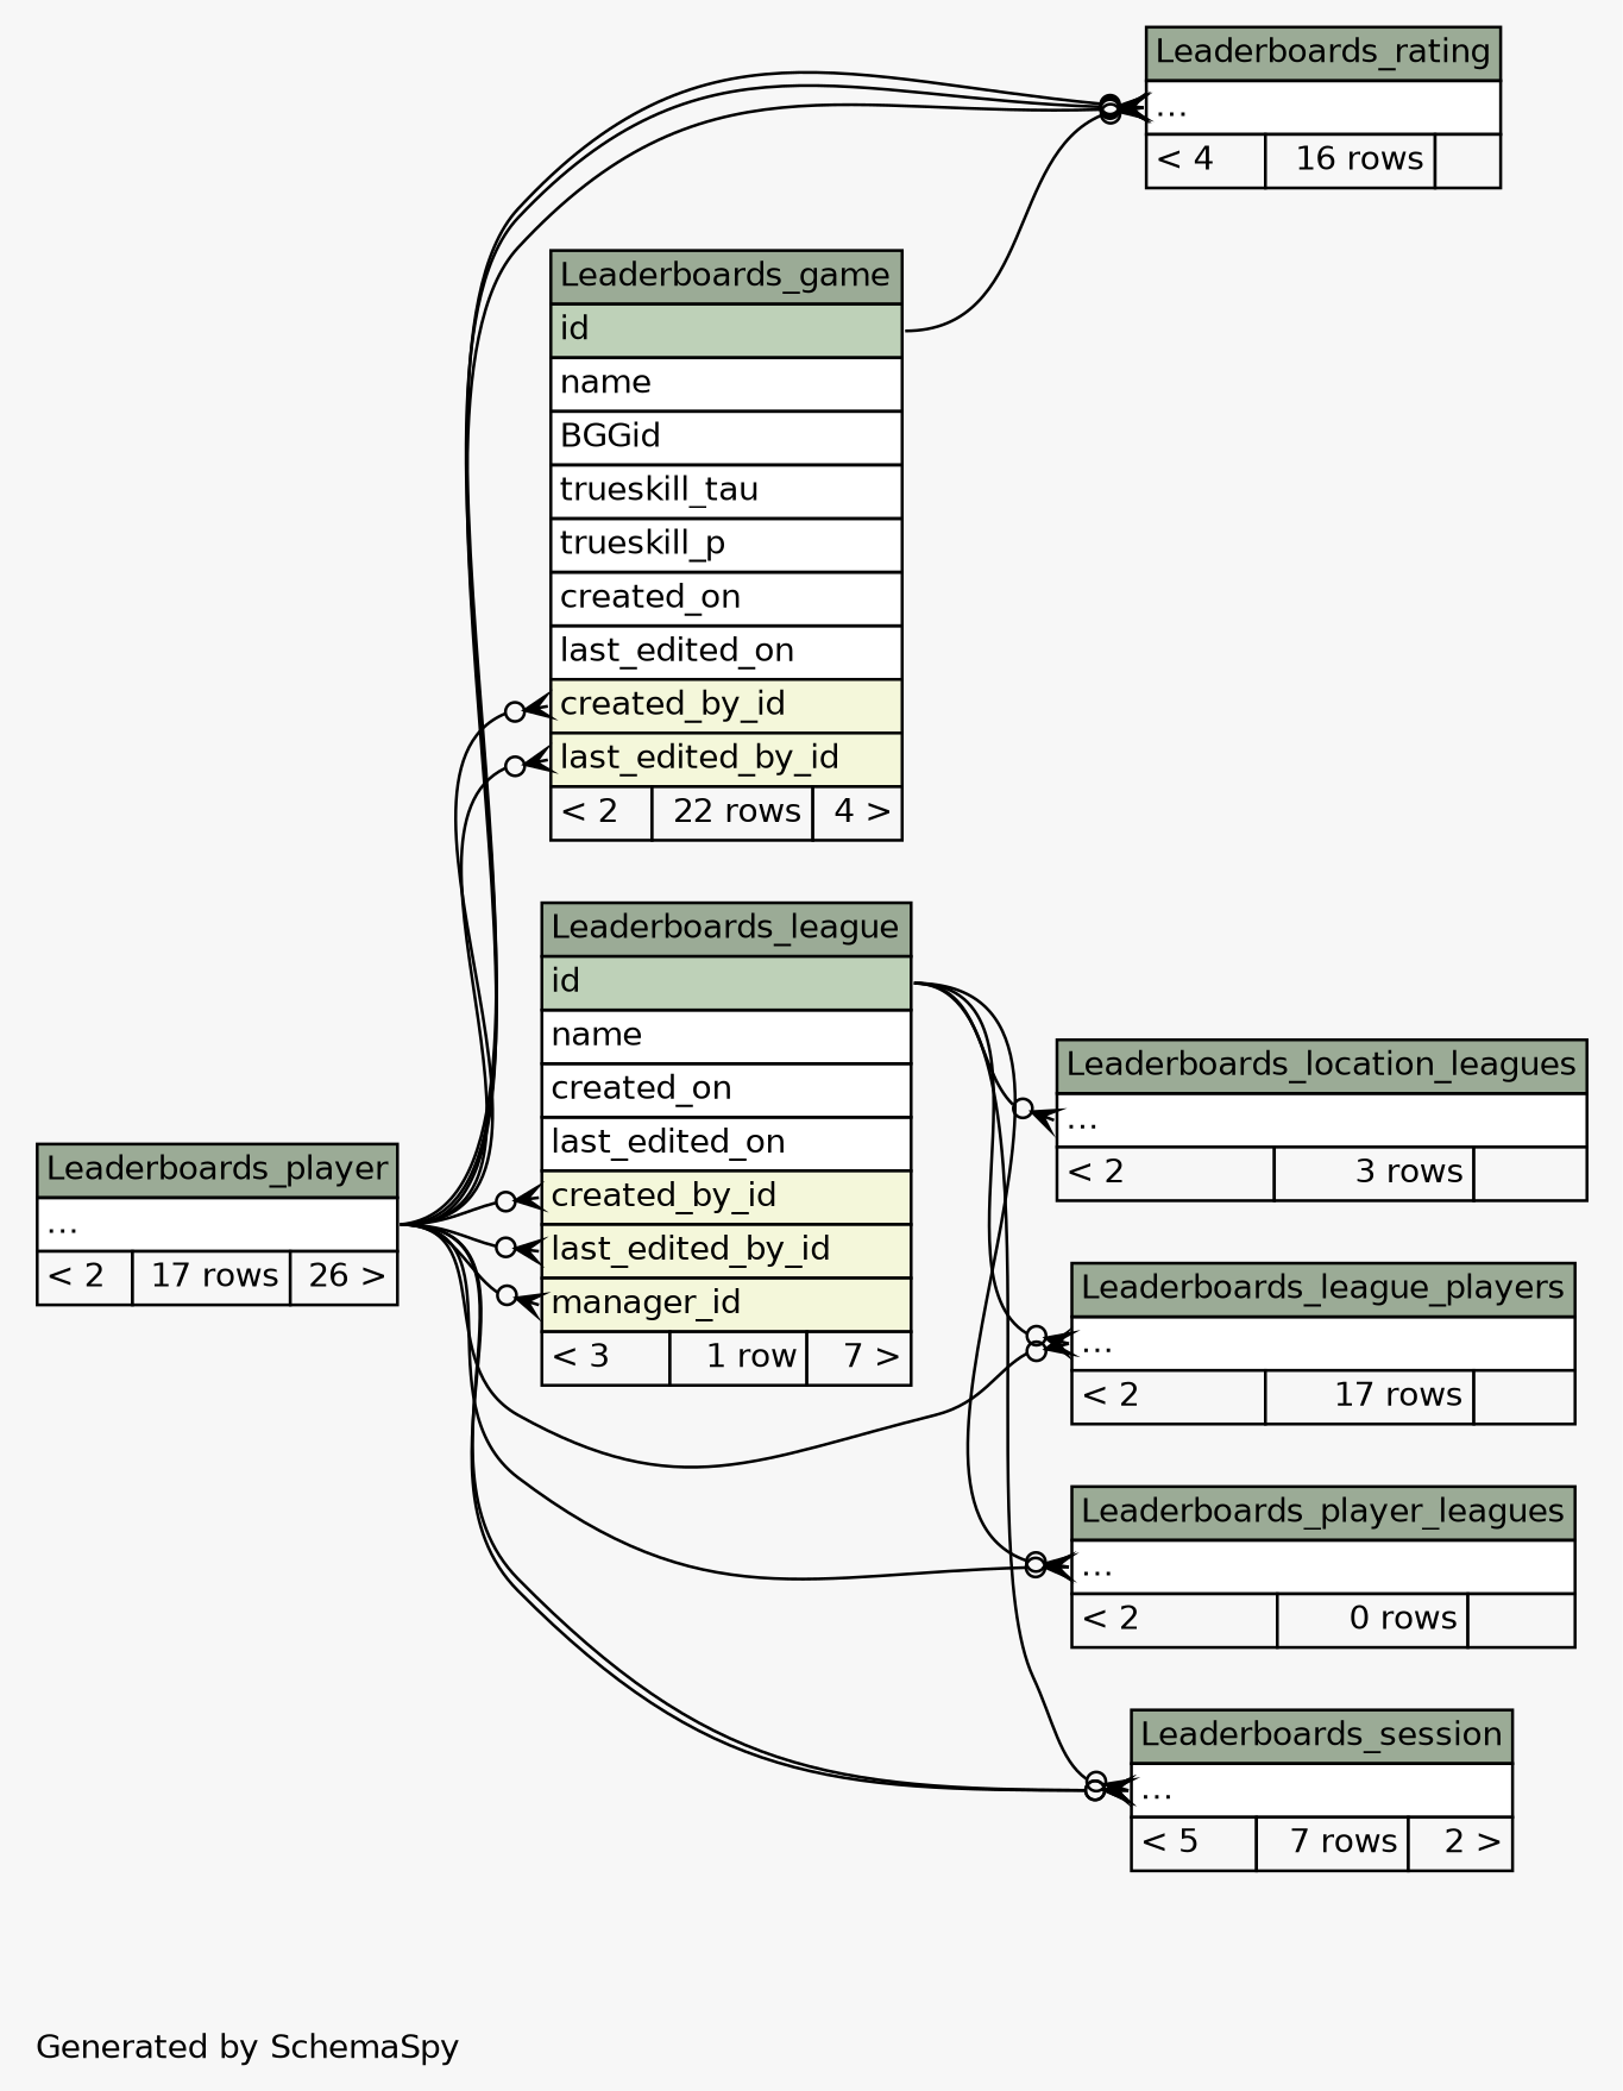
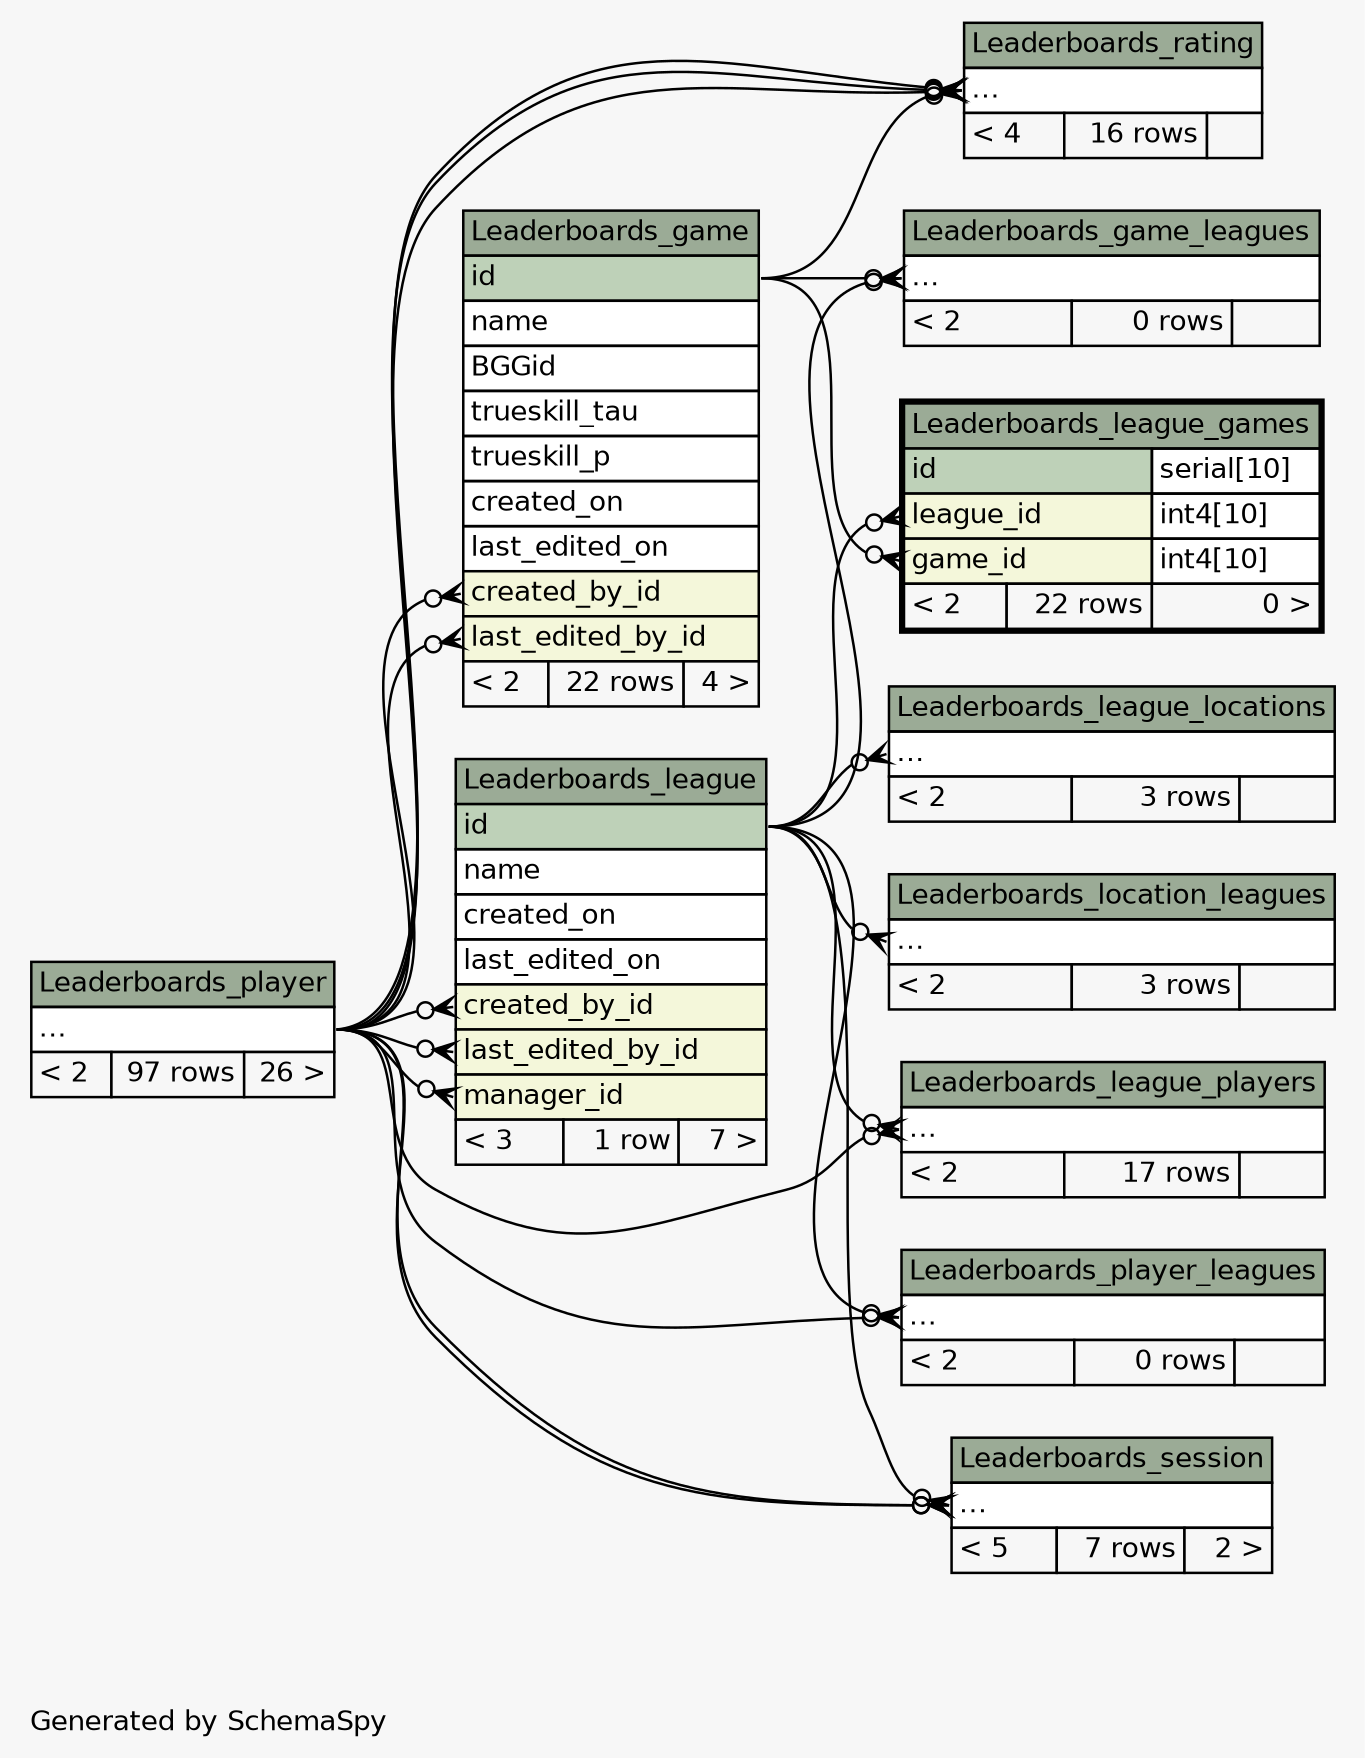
  digraph {
    bgcolor="#f7f7f7"
    fontname=Helvetica
    fontsize=11
    label="\nGenerated by SchemaSpy"
    labeljust=l
    nodesep=0.18
    rankdir=RL
    ranksep=0.46
    node [fontname=Helvetica fontsize=11 shape=plaintext]
    edge [arrowhead=none arrowsize=0.8 arrowtail=crowodot dir=back headport="elipses:e" tailport="elipses:w"]
    n1 [label=<     <TABLE BORDER="0" CELLBORDER="1" CELLSPACING="0" BGCOLOR="#ffffff">       <TR><TD COLSPAN="3" BGCOLOR="#9bab96" ALIGN="CENTER">Leaderboards_game</TD></TR>       <TR><TD PORT="id" COLSPAN="3" BGCOLOR="#bed1b8" ALIGN="LEFT">id</TD></TR>       <TR><TD PORT="name" COLSPAN="3" ALIGN="LEFT">name</TD></TR>       <TR><TD PORT="BGGid" COLSPAN="3" ALIGN="LEFT">BGGid</TD></TR>       <TR><TD PORT="trueskill_tau" COLSPAN="3" ALIGN="LEFT">trueskill_tau</TD></TR>       <TR><TD PORT="trueskill_p" COLSPAN="3" ALIGN="LEFT">trueskill_p</TD></TR>       <TR><TD PORT="created_on" COLSPAN="3" ALIGN="LEFT">created_on</TD></TR>       <TR><TD PORT="last_edited_on" COLSPAN="3" ALIGN="LEFT">last_edited_on</TD></TR>       <TR><TD PORT="created_by_id" COLSPAN="3" BGCOLOR="#f4f7da" ALIGN="LEFT">created_by_id</TD></TR>       <TR><TD PORT="last_edited_by_id" COLSPAN="3" BGCOLOR="#f4f7da" ALIGN="LEFT">last_edited_by_id</TD></TR>       <TR><TD ALIGN="LEFT" BGCOLOR="#f7f7f7">&lt; 2</TD><TD ALIGN="RIGHT" BGCOLOR="#f7f7f7">22 rows</TD><TD ALIGN="RIGHT" BGCOLOR="#f7f7f7">4 &gt;</TD></TR>     </TABLE>>]
-   n2 [label=<     <TABLE BORDER="0" CELLBORDER="1" CELLSPACING="0" BGCOLOR="#ffffff">       <TR><TD COLSPAN="3" BGCOLOR="#9bab96" ALIGN="CENTER">Leaderboards_player</TD></TR>       <TR><TD PORT="elipses" COLSPAN="3" ALIGN="LEFT">...</TD></TR>       <TR><TD ALIGN="LEFT" BGCOLOR="#f7f7f7">&lt; 2</TD><TD ALIGN="RIGHT" BGCOLOR="#f7f7f7">17 rows</TD><TD ALIGN="RIGHT" BGCOLOR="#f7f7f7">26 &gt;</TD></TR>     </TABLE>>]
+   n2 [label=<     <TABLE BORDER="0" CELLBORDER="1" CELLSPACING="0" BGCOLOR="#ffffff">       <TR><TD COLSPAN="3" BGCOLOR="#9bab96" ALIGN="CENTER">Leaderboards_player</TD></TR>       <TR><TD PORT="elipses" COLSPAN="3" ALIGN="LEFT">...</TD></TR>       <TR><TD ALIGN="LEFT" BGCOLOR="#f7f7f7">&lt; 2</TD><TD ALIGN="RIGHT" BGCOLOR="#f7f7f7">97 rows</TD><TD ALIGN="RIGHT" BGCOLOR="#f7f7f7">26 &gt;</TD></TR>     </TABLE>>]
+   n3 [label=<     <TABLE BORDER="0" CELLBORDER="1" CELLSPACING="0" BGCOLOR="#ffffff">       <TR><TD COLSPAN="3" BGCOLOR="#9bab96" ALIGN="CENTER">Leaderboards_game_leagues</TD></TR>       <TR><TD PORT="elipses" COLSPAN="3" ALIGN="LEFT">...</TD></TR>       <TR><TD ALIGN="LEFT" BGCOLOR="#f7f7f7">&lt; 2</TD><TD ALIGN="RIGHT" BGCOLOR="#f7f7f7">0 rows</TD><TD ALIGN="RIGHT" BGCOLOR="#f7f7f7">  </TD></TR>     </TABLE>>]
    n4 [label=<     <TABLE BORDER="0" CELLBORDER="1" CELLSPACING="0" BGCOLOR="#ffffff">       <TR><TD COLSPAN="3" BGCOLOR="#9bab96" ALIGN="CENTER">Leaderboards_league</TD></TR>       <TR><TD PORT="id" COLSPAN="3" BGCOLOR="#bed1b8" ALIGN="LEFT">id</TD></TR>       <TR><TD PORT="name" COLSPAN="3" ALIGN="LEFT">name</TD></TR>       <TR><TD PORT="created_on" COLSPAN="3" ALIGN="LEFT">created_on</TD></TR>       <TR><TD PORT="last_edited_on" COLSPAN="3" ALIGN="LEFT">last_edited_on</TD></TR>       <TR><TD PORT="created_by_id" COLSPAN="3" BGCOLOR="#f4f7da" ALIGN="LEFT">created_by_id</TD></TR>       <TR><TD PORT="last_edited_by_id" COLSPAN="3" BGCOLOR="#f4f7da" ALIGN="LEFT">last_edited_by_id</TD></TR>       <TR><TD PORT="manager_id" COLSPAN="3" BGCOLOR="#f4f7da" ALIGN="LEFT">manager_id</TD></TR>       <TR><TD ALIGN="LEFT" BGCOLOR="#f7f7f7">&lt; 3</TD><TD ALIGN="RIGHT" BGCOLOR="#f7f7f7">1 row</TD><TD ALIGN="RIGHT" BGCOLOR="#f7f7f7">7 &gt;</TD></TR>     </TABLE>>]
+   n5 [label=<     <TABLE BORDER="2" CELLBORDER="1" CELLSPACING="0" BGCOLOR="#ffffff">       <TR><TD COLSPAN="3" BGCOLOR="#9bab96" ALIGN="CENTER">Leaderboards_league_games</TD></TR>       <TR><TD PORT="id" COLSPAN="2" BGCOLOR="#bed1b8" ALIGN="LEFT">id</TD><TD PORT="id.type" ALIGN="LEFT">serial[10]</TD></TR>       <TR><TD PORT="league_id" COLSPAN="2" BGCOLOR="#f4f7da" ALIGN="LEFT">league_id</TD><TD PORT="league_id.type" ALIGN="LEFT">int4[10]</TD></TR>       <TR><TD PORT="game_id" COLSPAN="2" BGCOLOR="#f4f7da" ALIGN="LEFT">game_id</TD><TD PORT="game_id.type" ALIGN="LEFT">int4[10]</TD></TR>       <TR><TD ALIGN="LEFT" BGCOLOR="#f7f7f7">&lt; 2</TD><TD ALIGN="RIGHT" BGCOLOR="#f7f7f7">22 rows</TD><TD ALIGN="RIGHT" BGCOLOR="#f7f7f7">0 &gt;</TD></TR>     </TABLE>>]
+   n6 [label=<     <TABLE BORDER="0" CELLBORDER="1" CELLSPACING="0" BGCOLOR="#ffffff">       <TR><TD COLSPAN="3" BGCOLOR="#9bab96" ALIGN="CENTER">Leaderboards_league_locations</TD></TR>       <TR><TD PORT="elipses" COLSPAN="3" ALIGN="LEFT">...</TD></TR>       <TR><TD ALIGN="LEFT" BGCOLOR="#f7f7f7">&lt; 2</TD><TD ALIGN="RIGHT" BGCOLOR="#f7f7f7">3 rows</TD><TD ALIGN="RIGHT" BGCOLOR="#f7f7f7">  </TD></TR>     </TABLE>>]
    n7 [label=<     <TABLE BORDER="0" CELLBORDER="1" CELLSPACING="0" BGCOLOR="#ffffff">       <TR><TD COLSPAN="3" BGCOLOR="#9bab96" ALIGN="CENTER">Leaderboards_league_players</TD></TR>       <TR><TD PORT="elipses" COLSPAN="3" ALIGN="LEFT">...</TD></TR>       <TR><TD ALIGN="LEFT" BGCOLOR="#f7f7f7">&lt; 2</TD><TD ALIGN="RIGHT" BGCOLOR="#f7f7f7">17 rows</TD><TD ALIGN="RIGHT" BGCOLOR="#f7f7f7">  </TD></TR>     </TABLE>>]
    n8 [label=<     <TABLE BORDER="0" CELLBORDER="1" CELLSPACING="0" BGCOLOR="#ffffff">       <TR><TD COLSPAN="3" BGCOLOR="#9bab96" ALIGN="CENTER">Leaderboards_location_leagues</TD></TR>       <TR><TD PORT="elipses" COLSPAN="3" ALIGN="LEFT">...</TD></TR>       <TR><TD ALIGN="LEFT" BGCOLOR="#f7f7f7">&lt; 2</TD><TD ALIGN="RIGHT" BGCOLOR="#f7f7f7">3 rows</TD><TD ALIGN="RIGHT" BGCOLOR="#f7f7f7">  </TD></TR>     </TABLE>>]
    n9 [label=<     <TABLE BORDER="0" CELLBORDER="1" CELLSPACING="0" BGCOLOR="#ffffff">       <TR><TD COLSPAN="3" BGCOLOR="#9bab96" ALIGN="CENTER">Leaderboards_player_leagues</TD></TR>       <TR><TD PORT="elipses" COLSPAN="3" ALIGN="LEFT">...</TD></TR>       <TR><TD ALIGN="LEFT" BGCOLOR="#f7f7f7">&lt; 2</TD><TD ALIGN="RIGHT" BGCOLOR="#f7f7f7">0 rows</TD><TD ALIGN="RIGHT" BGCOLOR="#f7f7f7">  </TD></TR>     </TABLE>>]
    n10 [label=<     <TABLE BORDER="0" CELLBORDER="1" CELLSPACING="0" BGCOLOR="#ffffff">       <TR><TD COLSPAN="3" BGCOLOR="#9bab96" ALIGN="CENTER">Leaderboards_rating</TD></TR>       <TR><TD PORT="elipses" COLSPAN="3" ALIGN="LEFT">...</TD></TR>       <TR><TD ALIGN="LEFT" BGCOLOR="#f7f7f7">&lt; 4</TD><TD ALIGN="RIGHT" BGCOLOR="#f7f7f7">16 rows</TD><TD ALIGN="RIGHT" BGCOLOR="#f7f7f7">  </TD></TR>     </TABLE>>]
    n11 [label=<     <TABLE BORDER="0" CELLBORDER="1" CELLSPACING="0" BGCOLOR="#ffffff">       <TR><TD COLSPAN="3" BGCOLOR="#9bab96" ALIGN="CENTER">Leaderboards_session</TD></TR>       <TR><TD PORT="elipses" COLSPAN="3" ALIGN="LEFT">...</TD></TR>       <TR><TD ALIGN="LEFT" BGCOLOR="#f7f7f7">&lt; 5</TD><TD ALIGN="RIGHT" BGCOLOR="#f7f7f7">7 rows</TD><TD ALIGN="RIGHT" BGCOLOR="#f7f7f7">2 &gt;</TD></TR>     </TABLE>>]
    n1 -> n2 [tailport="created_by_id:w"]
    n1 -> n2 [tailport="last_edited_by_id:w"]
+   n3 -> n1 [headport="id:e"]
+   n3 -> n4 [headport="id:e"]
    n4 -> n2 [tailport="created_by_id:w"]
    n4 -> n2 [tailport="last_edited_by_id:w"]
    n4 -> n2 [tailport="manager_id:w"]
+   n5 -> n1 [headport="id:e" tailport="game_id:w"]
+   n5 -> n4 [headport="id:e" tailport="league_id:w"]
+   n6 -> n4 [headport="id:e"]
    n7 -> n2
    n7 -> n4 [headport="id:e"]
    n8 -> n4 [headport="id:e"]
    n9 -> n2
    n9 -> n4 [headport="id:e"]
    n10 -> n1 [headport="id:e"]
    n10 -> n2
    n10 -> n2
    n10 -> n2
    n11 -> n2
    n11 -> n2
    n11 -> n4 [headport="id:e"]
  }
